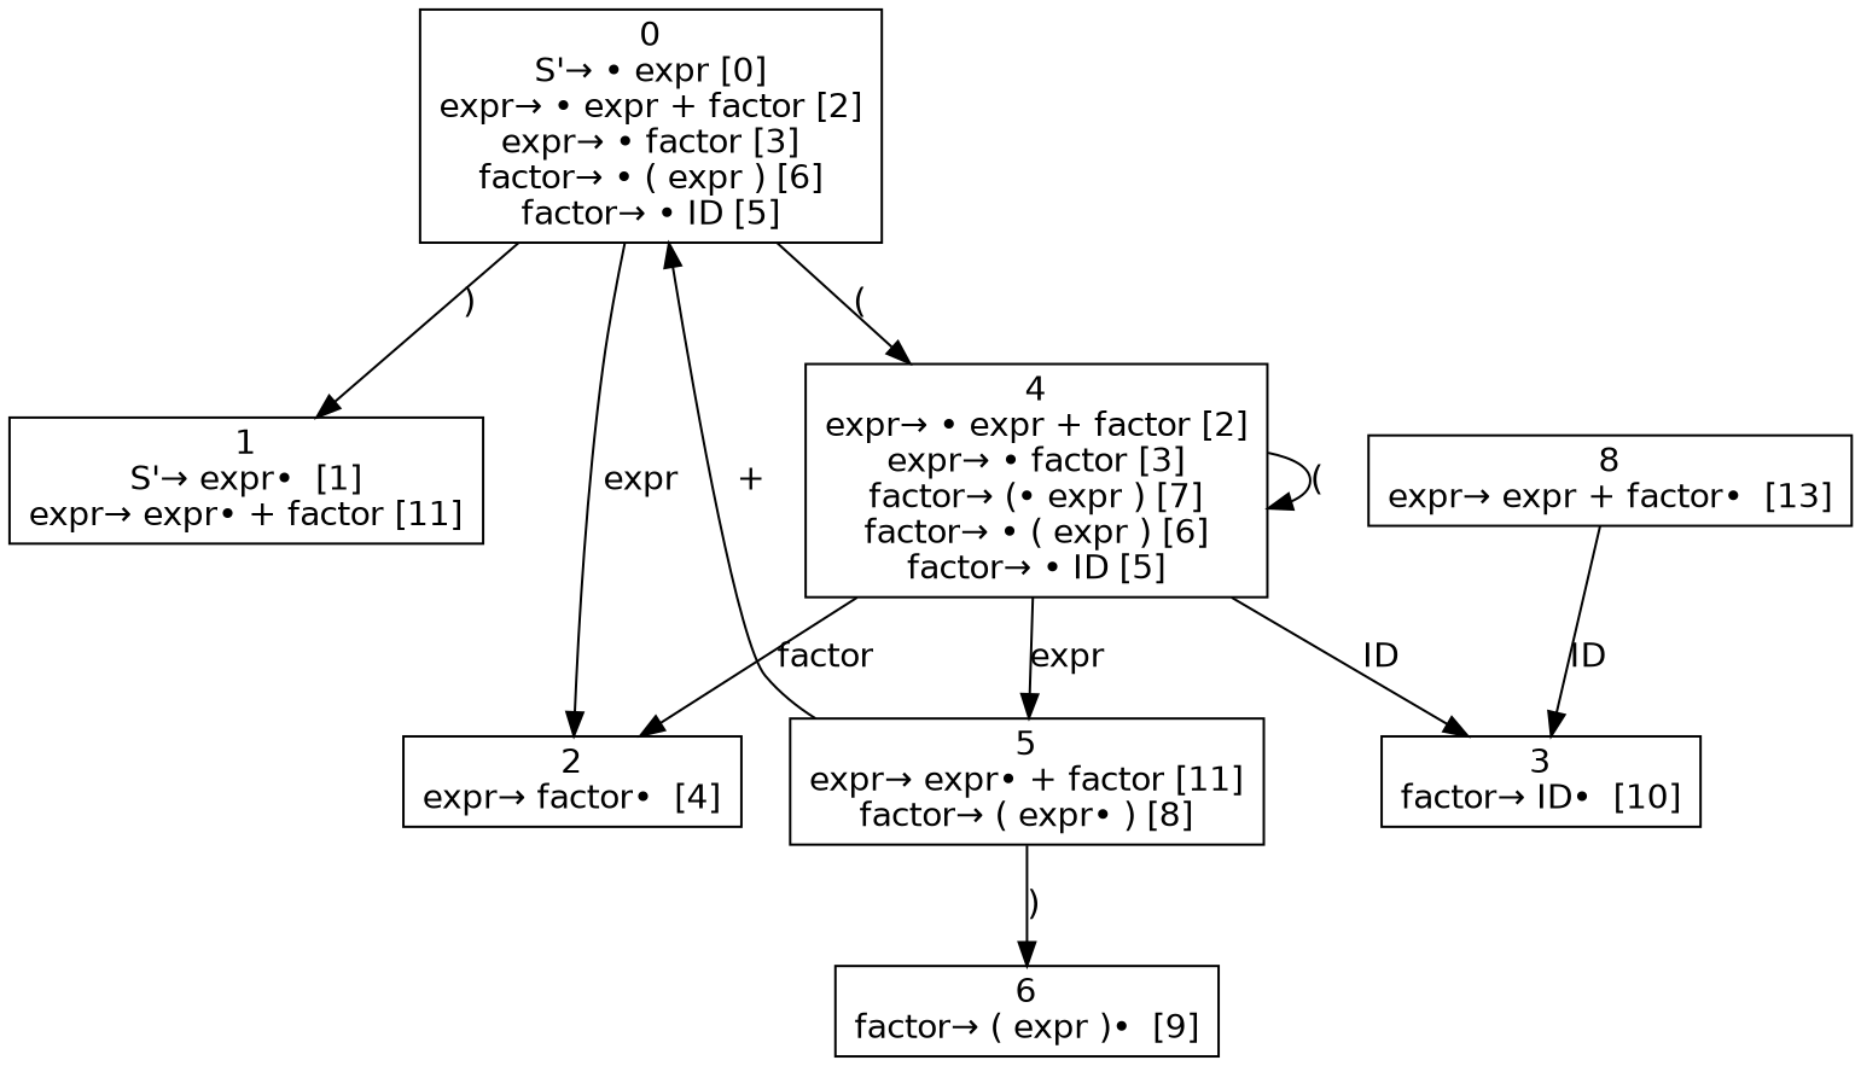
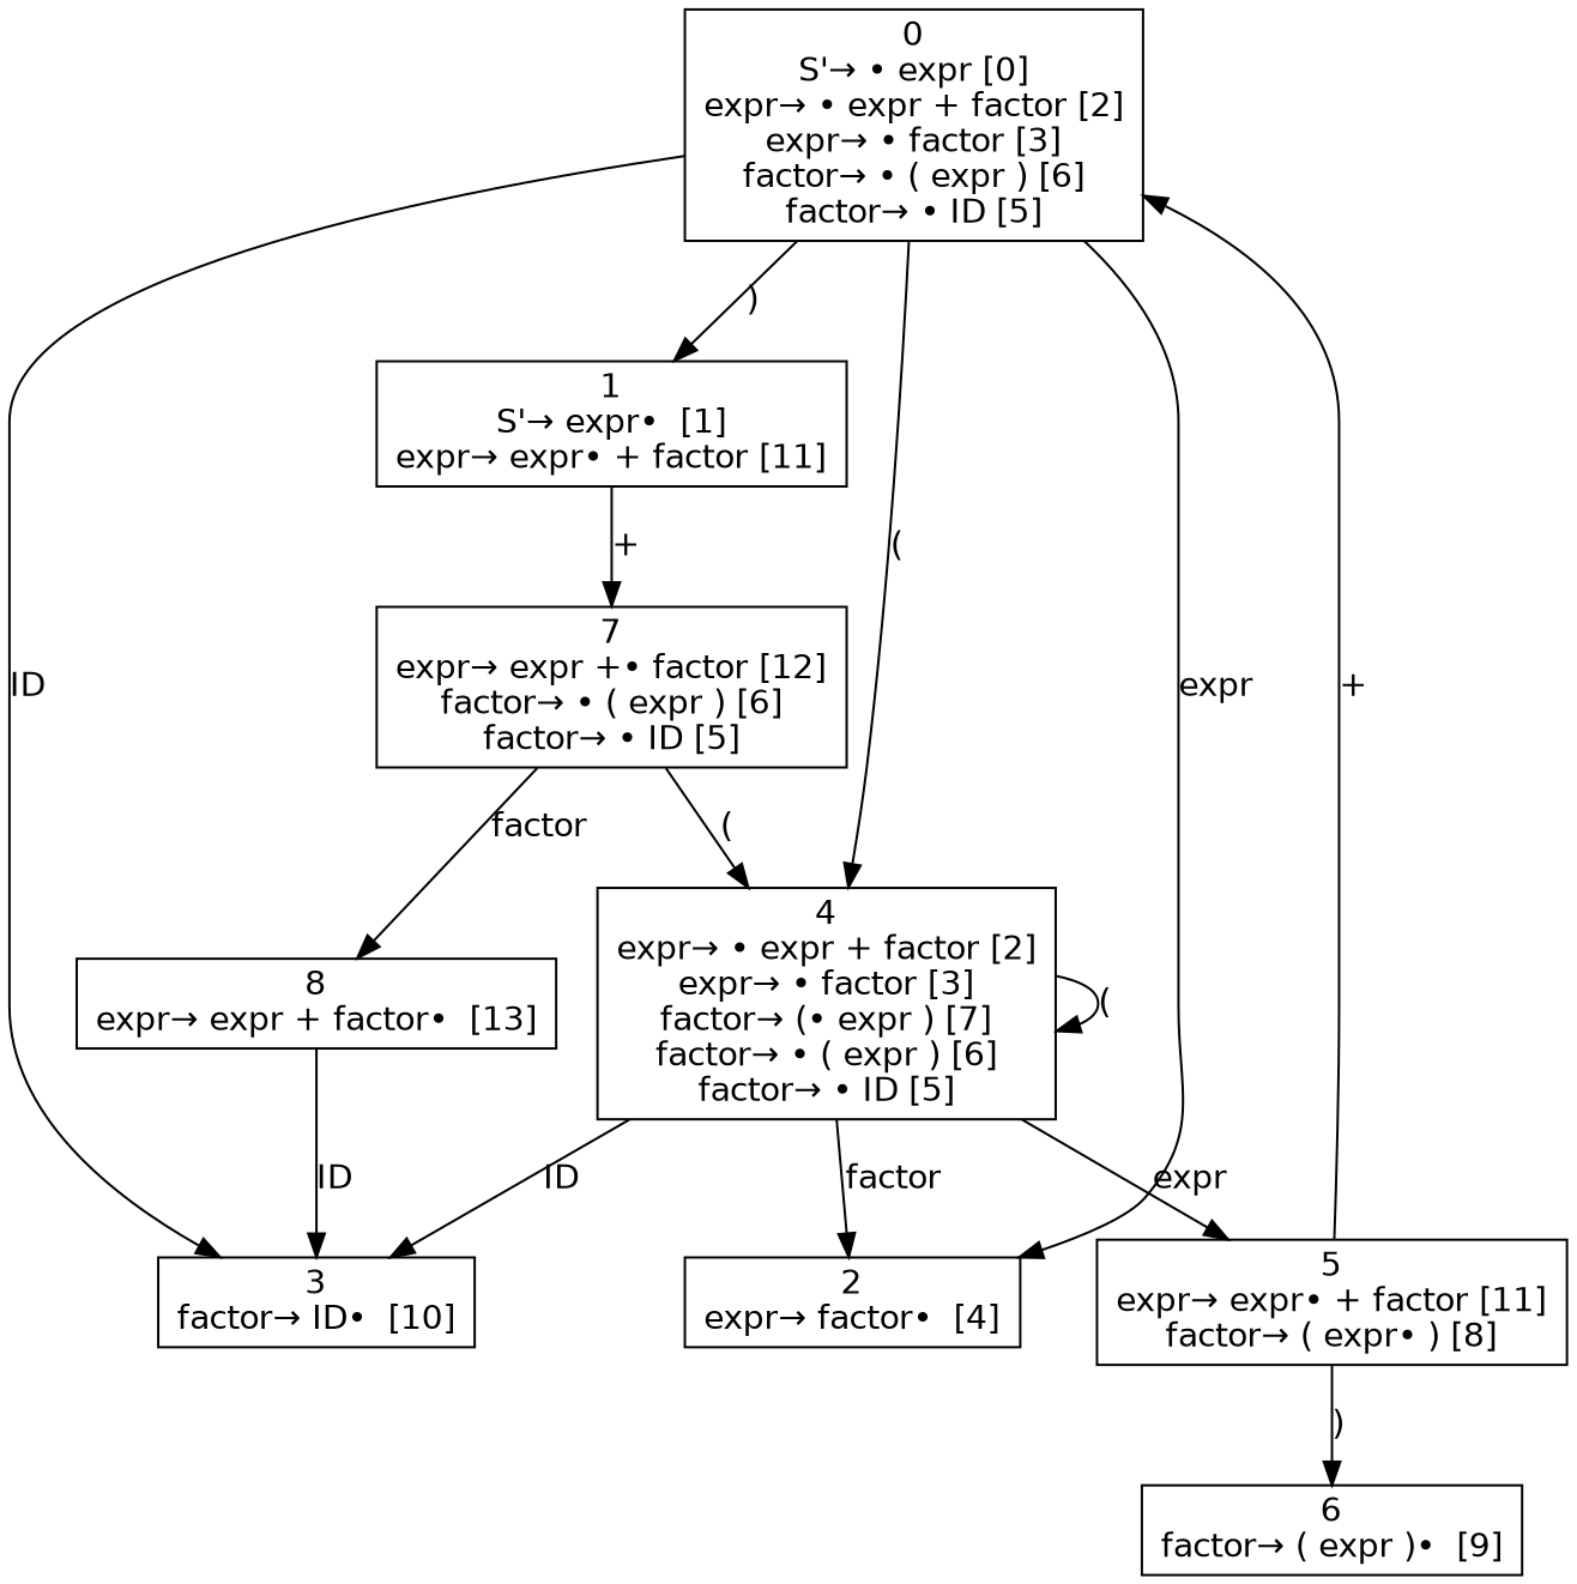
  digraph {
    node [fontname=Helvetica shape=box]
    edge [fontname=Helvetica]
    n1 [label=<0<br />S'→ • expr [0]<br />expr→ • expr + factor [2]<br />expr→ • factor [3]<br />factor→ • ( expr ) [6]<br />factor→ • ID [5]>]
    n2 [label=<1<br />S'→ expr•  [1]<br />expr→ expr• + factor [11]>]
    n3 [label=<2<br />expr→ factor•  [4]>]
    n4 [label=<3<br />factor→ ID•  [10]>]
    n5 [label=<4<br />expr→ • expr + factor [2]<br />expr→ • factor [3]<br />factor→ (• expr ) [7]<br />factor→ • ( expr ) [6]<br />factor→ • ID [5]>]
+   n6 [label=<7<br />expr→ expr +• factor [12]<br />factor→ • ( expr ) [6]<br />factor→ • ID [5]>]
    n7 [label=<5<br />expr→ expr• + factor [11]<br />factor→ ( expr• ) [8]>]
    n8 [label=<8<br />expr→ expr + factor•  [13]>]
    n9 [label=<6<br />factor→ ( expr )•  [9]>]
    n1 -> n2 [label=")"]
    n1 -> n3 [label=expr]
+   n1 -> n4 [label=ID]
    n1 -> n5 [label="("]
+   n2 -> n6 [label="+"]
    n5 -> n3 [label=factor]
    n5 -> n4 [label=ID]
    n5 -> n5 [label="("]
    n5 -> n7 [label=expr]
+   n6 -> n5 [label="("]
+   n6 -> n8 [label=factor]
    n7 -> n1 [label="+"]
    n7 -> n9 [label=")"]
    n8 -> n4 [label=ID]
  }
